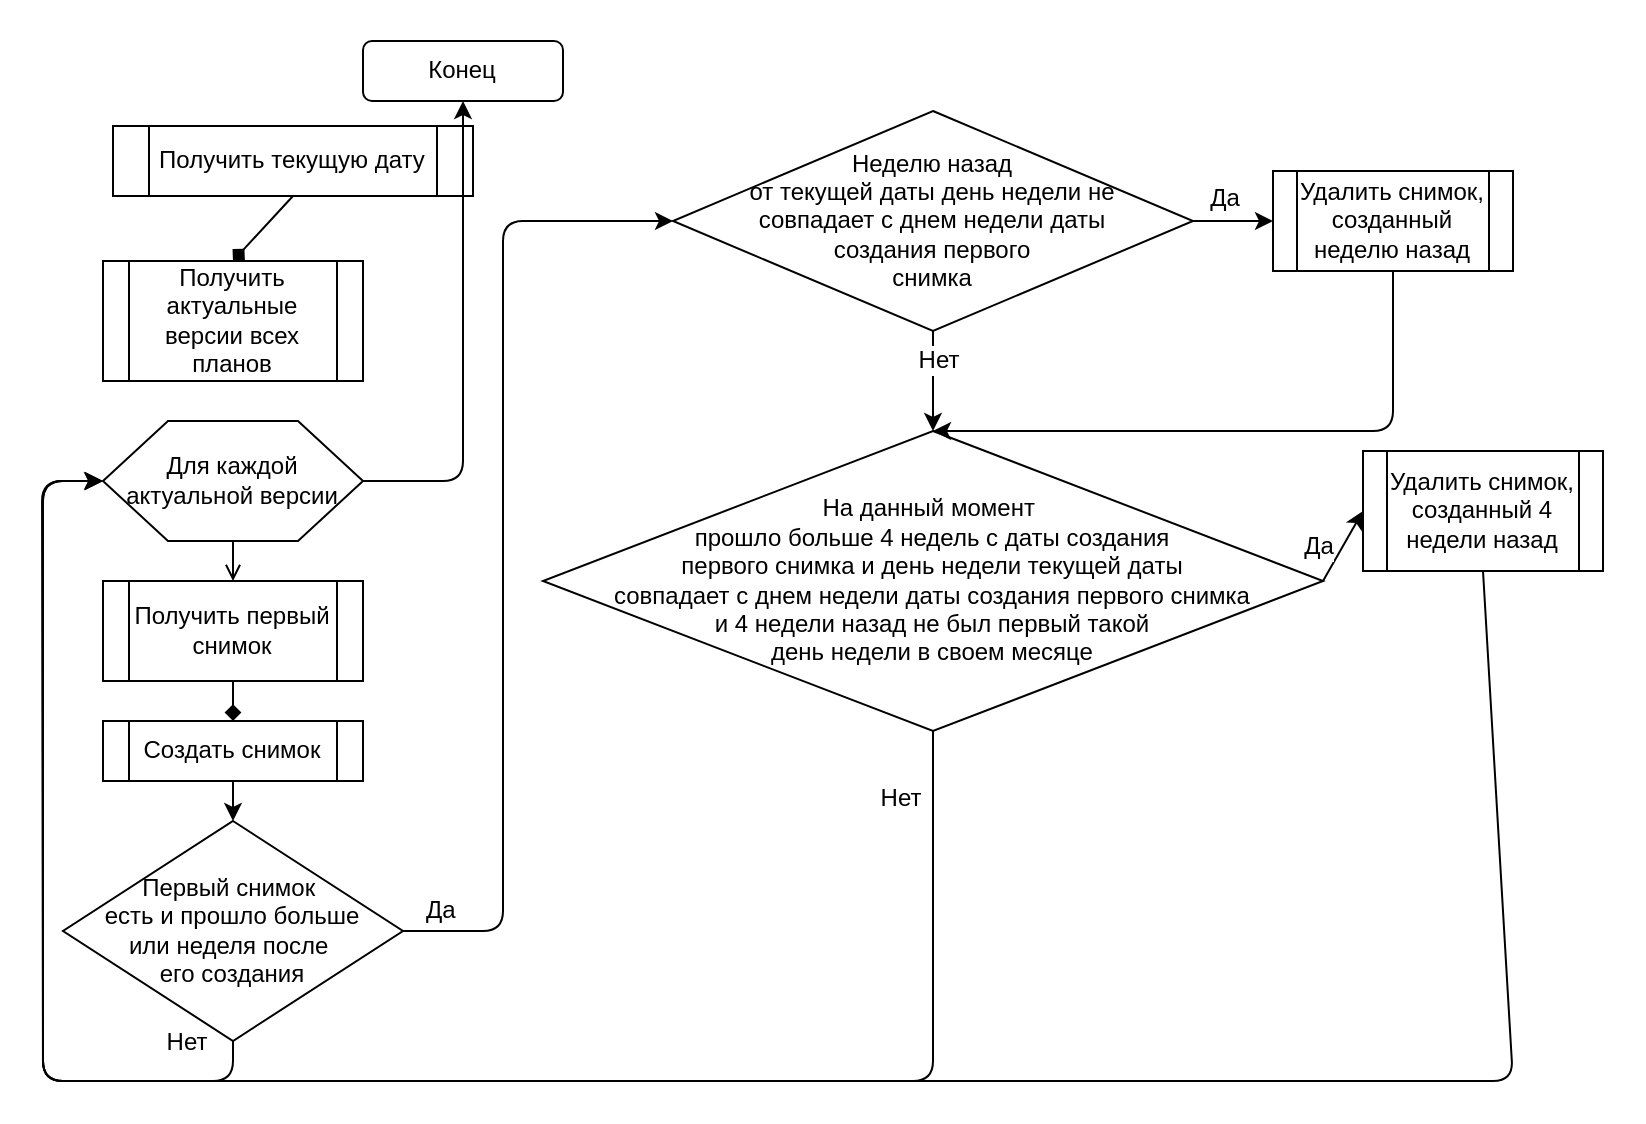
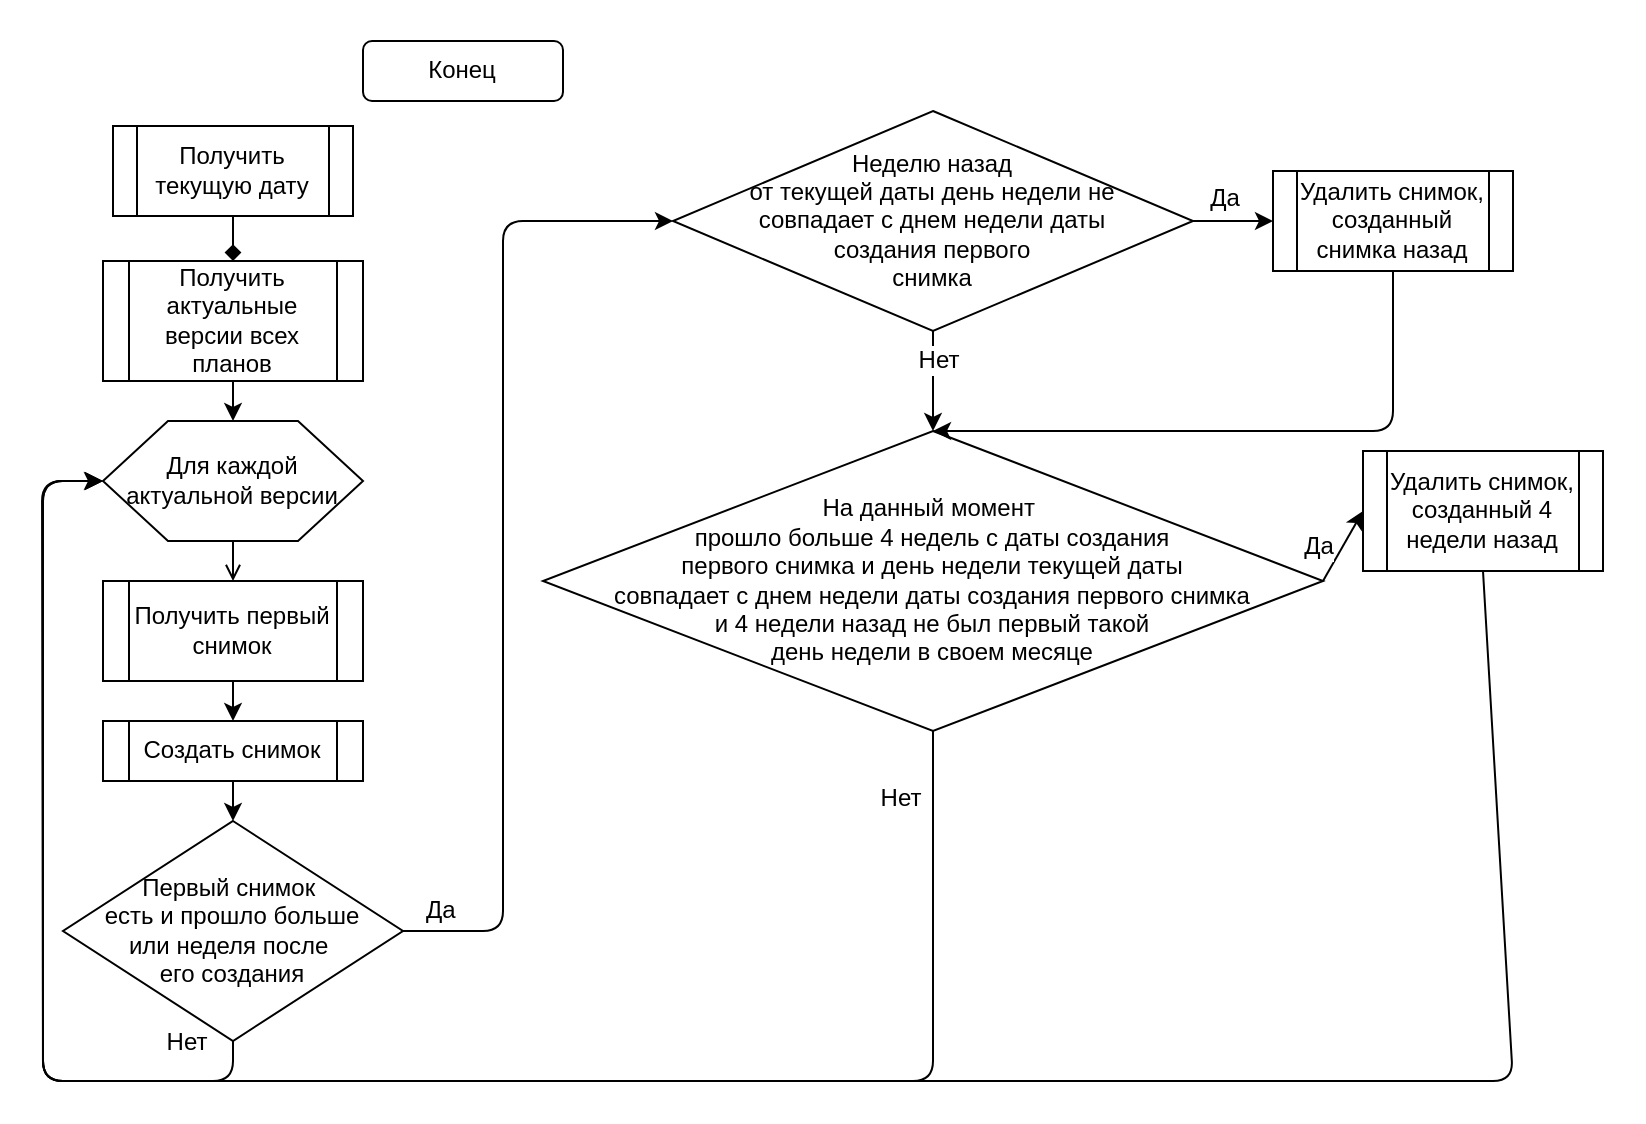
  <mxCell id="0" />
  <mxCell id="1" parent="0" />
  <mxCell id="2" value="Получить актуальные версии всех планов" style="shape=process;whiteSpace=wrap;html=1;backgroundOutline=1;" vertex="1" parent="1"><mxGeometry x="51" y="130" width="130" height="60" as="geometry" /></mxCell>
  <mxCell id="3" value="Для каждой актуальной&amp;nbsp;версии" style="shape=hexagon;perimeter=hexagonPerimeter2;whiteSpace=wrap;html=1;" vertex="1" parent="1"><mxGeometry x="51" y="210" width="130" height="60" as="geometry" /></mxCell>
  <mxCell id="4" value="Получить первый снимок" style="shape=process;whiteSpace=wrap;html=1;backgroundOutline=1;" vertex="1" parent="1"><mxGeometry x="51" y="290" width="130" height="50" as="geometry" /></mxCell>
  <mxCell id="5" value="Создать снимок" style="shape=process;whiteSpace=wrap;html=1;backgroundOutline=1;" vertex="1" parent="1"><mxGeometry x="51" y="360" width="130" height="30" as="geometry" /></mxCell>
  <mxCell id="6" value="&lt;div style=&quot;text-align: center&quot;&gt;&lt;span&gt;Первый&amp;nbsp;&lt;/span&gt;&lt;span&gt;снимок&amp;nbsp;&lt;/span&gt;&lt;/div&gt;&lt;div style=&quot;text-align: center&quot;&gt;&lt;span&gt;есть&amp;nbsp;&lt;/span&gt;&lt;span&gt;и прошло&amp;nbsp;&lt;/span&gt;&lt;span&gt;больше&lt;/span&gt;&lt;/div&gt;&lt;div style=&quot;text-align: center&quot;&gt;&lt;span&gt;или неделя после&amp;nbsp;&lt;/span&gt;&lt;/div&gt;&lt;div style=&quot;text-align: center&quot;&gt;&lt;span&gt;его создания&lt;/span&gt;&lt;/div&gt;" style="rhombus;whiteSpace=wrap;html=1;" vertex="1" parent="1"><mxGeometry x="31" y="410" width="170" height="110" as="geometry" /></mxCell>
  <mxCell id="7" value="" style="endArrow=classic;html=1;exitX=1;exitY=0.5;exitDx=0;exitDy=0;entryX=0;entryY=0.5;entryDx=0;entryDy=0;" edge="1" parent="1" target="16"><mxGeometry width="50" height="50" relative="1" as="geometry"><mxPoint x="201" y="465" as="sourcePoint" /><mxPoint x="251" y="465" as="targetPoint" /><Array as="points"><mxPoint x="251" y="465" /><mxPoint x="251" y="110" /></Array></mxGeometry></mxCell>
  <mxCell id="8" value="Да&lt;br&gt;" style="text;html=1;resizable=0;points=[];autosize=1;align=left;verticalAlign=top;spacingTop=-4;" vertex="1" parent="1"><mxGeometry x="211" y="445" width="30" height="20" as="geometry" /></mxCell>
  <mxCell id="9" value="" style="endArrow=diamond;html=1;exitX=0.5;exitY=1;exitDx=0;exitDy=0;entryX=0.5;entryY=0;entryDx=0;entryDy=0;" edge="1" parent="1" source="17" target="2"><mxGeometry width="50" height="50" relative="1" as="geometry"><mxPoint x="116" y="110" as="sourcePoint" /><mxPoint x="21" y="70" as="targetPoint" /></mxGeometry></mxCell>
+ <mxCell id="10" value="" style="endArrow=classic;html=1;exitX=0.5;exitY=1;exitDx=0;exitDy=0;entryX=0.5;entryY=0;entryDx=0;entryDy=0;" edge="1" parent="1" source="2" target="3"><mxGeometry width="50" height="50" relative="1" as="geometry"><mxPoint x="-39" y="235" as="sourcePoint" /><mxPoint y="185" as="targetPoint" x="11" /></mxGeometry></mxCell>
  <mxCell id="11" value="" style="endArrow=open;html=1;exitX=0.5;exitY=1;exitDx=0;exitDy=0;entryX=0.5;entryY=0;entryDx=0;entryDy=0;" edge="1" parent="1" source="3" target="4"><mxGeometry width="50" height="50" relative="1" as="geometry"><mxPoint x="-39" y="280" as="sourcePoint" /><mxPoint y="230" as="targetPoint" x="11" /></mxGeometry></mxCell>
- <mxCell id="12" value="" style="endArrow=diamond;html=1;entryX=0.5;entryY=0;entryDx=0;entryDy=0;exitX=0.5;exitY=1;exitDx=0;exitDy=0;" edge="1" parent="1" source="4" target="5"><mxGeometry width="50" height="50" relative="1" as="geometry"><mxPoint x="311" y="340" as="sourcePoint" /><mxPoint x="-29" y="370" as="targetPoint" /></mxGeometry></mxCell>
+ <mxCell id="12" value="" style="endArrow=classic;html=1;entryX=0.5;entryY=0;entryDx=0;entryDy=0;exitX=0.5;exitY=1;exitDx=0;exitDy=0;" edge="1" parent="1" source="4" target="5"><mxGeometry width="50" height="50" relative="1" as="geometry"><mxPoint x="311" y="340" as="sourcePoint" /><mxPoint x="-29" y="370" as="targetPoint" /></mxGeometry></mxCell>
  <mxCell id="13" value="" style="endArrow=classic;html=1;exitX=0.5;exitY=1;exitDx=0;exitDy=0;entryX=0.5;entryY=0;entryDx=0;entryDy=0;" edge="1" parent="1" source="5"><mxGeometry width="50" height="50" relative="1" as="geometry"><mxPoint x="-79" y="490" as="sourcePoint" /><mxPoint x="116" y="410" as="targetPoint" /></mxGeometry></mxCell>
  <mxCell id="14" value="" style="endArrow=classic;html=1;exitX=0.5;exitY=1;exitDx=0;exitDy=0;entryX=0;entryY=0.5;entryDx=0;entryDy=0;" edge="1" parent="1" target="3"><mxGeometry width="50" height="50" relative="1" as="geometry"><mxPoint x="116" y="520" as="sourcePoint" /><mxPoint x="116" y="540" as="targetPoint" /><Array as="points"><mxPoint x="116" y="540" /><mxPoint x="21" y="540" /><mxPoint x="21" y="240" /></Array></mxGeometry></mxCell>
  <mxCell id="15" value="Нет&lt;br&gt;" style="text;html=1;resizable=0;points=[];align=center;verticalAlign=middle;labelBackgroundColor=#ffffff;" vertex="1" connectable="0" parent="14"><mxGeometry x="-0.871" y="-21" relative="1" as="geometry"><mxPoint x="-15" y="1" as="offset" /></mxGeometry></mxCell>
  <mxCell id="16" value="Неделю назад &lt;br&gt;от текущей даты день недели не &lt;br&gt;совпадает с днем недели даты &lt;br&gt;создания&amp;nbsp;первого &lt;br&gt;снимка" style="rhombus;whiteSpace=wrap;html=1;" vertex="1" parent="1"><mxGeometry x="336" y="55" width="260" height="110" as="geometry" /></mxCell>
- <mxCell id="17" value="&lt;span&gt;Получить текущую дату&lt;/span&gt;" style="shape=process;whiteSpace=wrap;html=1;backgroundOutline=1;" vertex="1" parent="1"><mxGeometry x="56" y="62.5" width="180" height="35" as="geometry" /></mxCell>
- <mxCell id="18" value="Удалить снимок, созданный неделю назад" style="shape=process;whiteSpace=wrap;html=1;backgroundOutline=1;" vertex="1" parent="1"><mxGeometry x="636" y="85" width="120" height="50" as="geometry" /></mxCell>
+ <mxCell id="17" value="&lt;span&gt;Получить текущую дату&lt;/span&gt;" style="shape=process;whiteSpace=wrap;html=1;backgroundOutline=1;" vertex="1" parent="1"><mxGeometry x="56" y="62.5" width="120" height="45" as="geometry" /></mxCell>
+ <mxCell id="18" value="Удалить снимок, созданный снимка назад" style="shape=process;whiteSpace=wrap;html=1;backgroundOutline=1;" vertex="1" parent="1"><mxGeometry x="636" y="85" width="120" height="50" as="geometry" /></mxCell>
  <mxCell id="19" value="" style="endArrow=classic;html=1;exitX=1;exitY=0.5;exitDx=0;exitDy=0;entryX=0;entryY=0.5;entryDx=0;entryDy=0;" edge="1" parent="1" source="16" target="18"><mxGeometry width="50" height="50" relative="1" as="geometry"><mxPoint x="36" y="640" as="sourcePoint" /><mxPoint x="86" y="590" as="targetPoint" /><Array as="points" /></mxGeometry></mxCell>
  <mxCell id="20" value="Да&lt;br&gt;" style="text;html=1;resizable=0;points=[];align=center;verticalAlign=middle;labelBackgroundColor=#ffffff;" vertex="1" connectable="0" parent="19"><mxGeometry x="-0.243" y="12" relative="1" as="geometry"><mxPoint as="offset" /></mxGeometry></mxCell>
  <mxCell id="21" value="На данный момент&amp;nbsp; &lt;br&gt;прошло больше 4 недель с даты создания &lt;br&gt;первого снимка и день недели&amp;nbsp;текущей даты &lt;br&gt;совпадает с днем недели даты создания первого снимка &lt;br&gt;и 4 недели назад не был первый такой &lt;br&gt;день недели в своем месяце" style="rhombus;whiteSpace=wrap;html=1;" vertex="1" parent="1"><mxGeometry x="271" y="215" width="390" height="150" as="geometry" /></mxCell>
  <mxCell id="22" value="Удалить снимок, созданный 4 недели назад" style="shape=process;whiteSpace=wrap;html=1;backgroundOutline=1;" vertex="1" parent="1"><mxGeometry x="681" y="225" width="120" height="60" as="geometry" /></mxCell>
  <mxCell id="23" value="" style="endArrow=classic;html=1;exitX=0.5;exitY=1;exitDx=0;exitDy=0;entryX=0.5;entryY=0;entryDx=0;entryDy=0;" edge="1" parent="1" source="16" target="21"><mxGeometry width="50" height="50" relative="1" as="geometry"><mxPoint x="386" y="225" as="sourcePoint" /><mxPoint x="436" y="175" as="targetPoint" /></mxGeometry></mxCell>
  <mxCell id="24" value="Нет" style="text;html=1;resizable=0;points=[];align=center;verticalAlign=middle;labelBackgroundColor=#ffffff;" vertex="1" connectable="0" parent="23"><mxGeometry x="-0.44" y="2" relative="1" as="geometry"><mxPoint as="offset" /></mxGeometry></mxCell>
  <mxCell id="25" value="" style="endArrow=classic;html=1;exitX=1;exitY=0.5;exitDx=0;exitDy=0;entryX=0;entryY=0.5;entryDx=0;entryDy=0;" edge="1" parent="1" source="21" target="22"><mxGeometry width="50" height="50" relative="1" as="geometry"><mxPoint x="646" y="395" as="sourcePoint" /><mxPoint x="696" y="345" as="targetPoint" /><Array as="points" /></mxGeometry></mxCell>
  <mxCell id="26" value="Да&lt;br&gt;" style="text;html=1;resizable=0;points=[];align=center;verticalAlign=middle;labelBackgroundColor=#ffffff;" vertex="1" connectable="0" parent="25"><mxGeometry x="-0.294" y="11" relative="1" as="geometry"><mxPoint as="offset" /></mxGeometry></mxCell>
  <mxCell id="27" value="" style="endArrow=classic;html=1;exitX=0.5;exitY=1;exitDx=0;exitDy=0;entryX=0;entryY=0.5;entryDx=0;entryDy=0;" edge="1" parent="1" source="21" target="3"><mxGeometry width="50" height="50" relative="1" as="geometry"><mxPoint x="513.5" y="425" as="sourcePoint" /><mxPoint x="411" y="430" as="targetPoint" /><Array as="points"><mxPoint x="466" y="540" /><mxPoint x="21" y="540" /><mxPoint x="21" y="240" /></Array></mxGeometry></mxCell>
  <mxCell id="28" value="Нет&lt;br&gt;" style="text;html=1;resizable=0;points=[];align=center;verticalAlign=middle;labelBackgroundColor=#ffffff;" vertex="1" connectable="0" parent="27"><mxGeometry x="-0.52" relative="1" as="geometry"><mxPoint x="36.5" y="-142" as="offset" /></mxGeometry></mxCell>
  <mxCell id="29" value="" style="endArrow=classic;html=1;exitX=0.5;exitY=1;exitDx=0;exitDy=0;" edge="1" parent="1" source="22"><mxGeometry width="50" height="50" relative="1" as="geometry"><mxPoint x="803" y="280" as="sourcePoint" /><mxPoint x="50.5" y="240" as="targetPoint" /><Array as="points"><mxPoint x="756" y="540" /><mxPoint x="21" y="540" /><mxPoint x="20.5" y="240" /></Array></mxGeometry></mxCell>
  <mxCell id="30" value="" style="endArrow=classic;html=1;exitX=0.5;exitY=1;exitDx=0;exitDy=0;" edge="1" parent="1" source="18"><mxGeometry width="50" height="50" relative="1" as="geometry"><mxPoint x="571" y="235" as="sourcePoint" /><mxPoint x="466" y="215" as="targetPoint" /><Array as="points"><mxPoint x="696" y="215" /></Array></mxGeometry></mxCell>
- <mxCell id="31" value="" style="endArrow=classic;html=1;exitX=1;exitY=0.5;exitDx=0;exitDy=0;entryX=0.5;entryY=1;entryDx=0;entryDy=0;" edge="1" parent="1" source="3" target="32"><mxGeometry width="50" height="50" relative="1" as="geometry"><mxPoint x="211" y="340" as="sourcePoint" /><mxPoint x="221" y="70" as="targetPoint" /><Array as="points"><mxPoint x="231" y="240" /></Array></mxGeometry></mxCell>
  <mxCell id="32" value="Конец&lt;br&gt;" style="whiteSpace=wrap;html=1;rounded=1;" vertex="1" parent="1"><mxGeometry x="181" y="20" width="100" height="30" as="geometry" /></mxCell>
